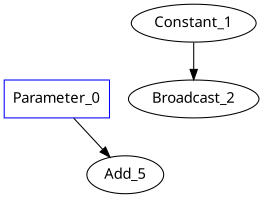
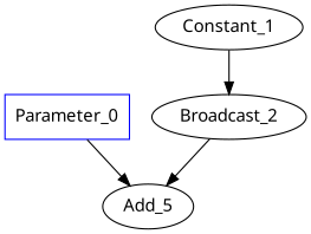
  digraph {
    fontname="Noto Sans"
    node [color=black fontname="Noto Sans" shape=ellipse]
    edge [fontname="Noto Sans"]
    Parameter_0 [color=blue shape=box]
    n2 [label=Add_5]
    Constant_1
    Broadcast_2
    Parameter_0 -> n2
    Constant_1 -> Broadcast_2
+   Broadcast_2 -> n2
  }
